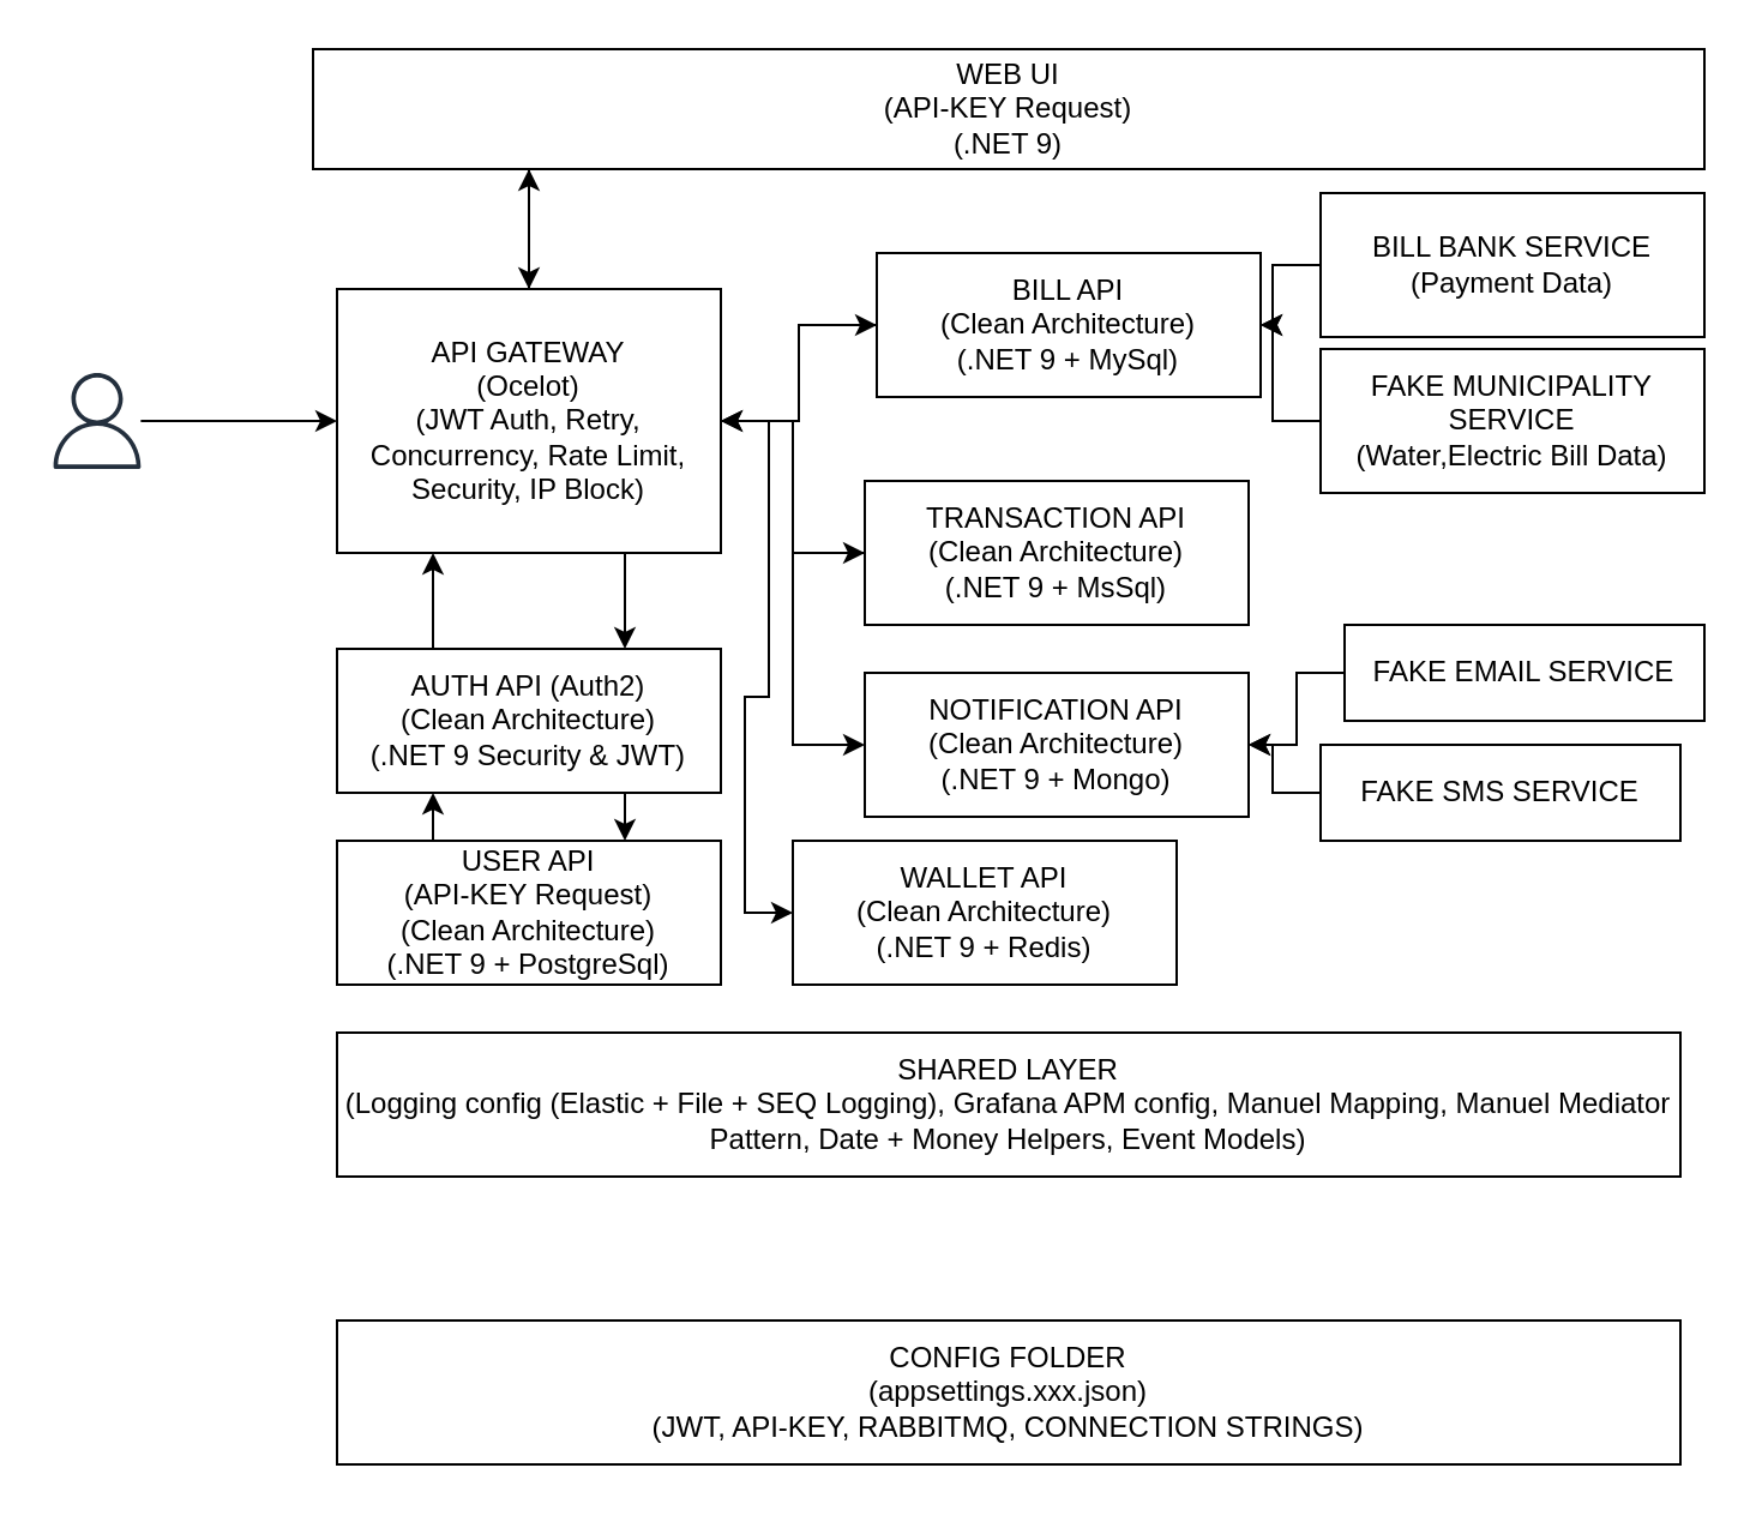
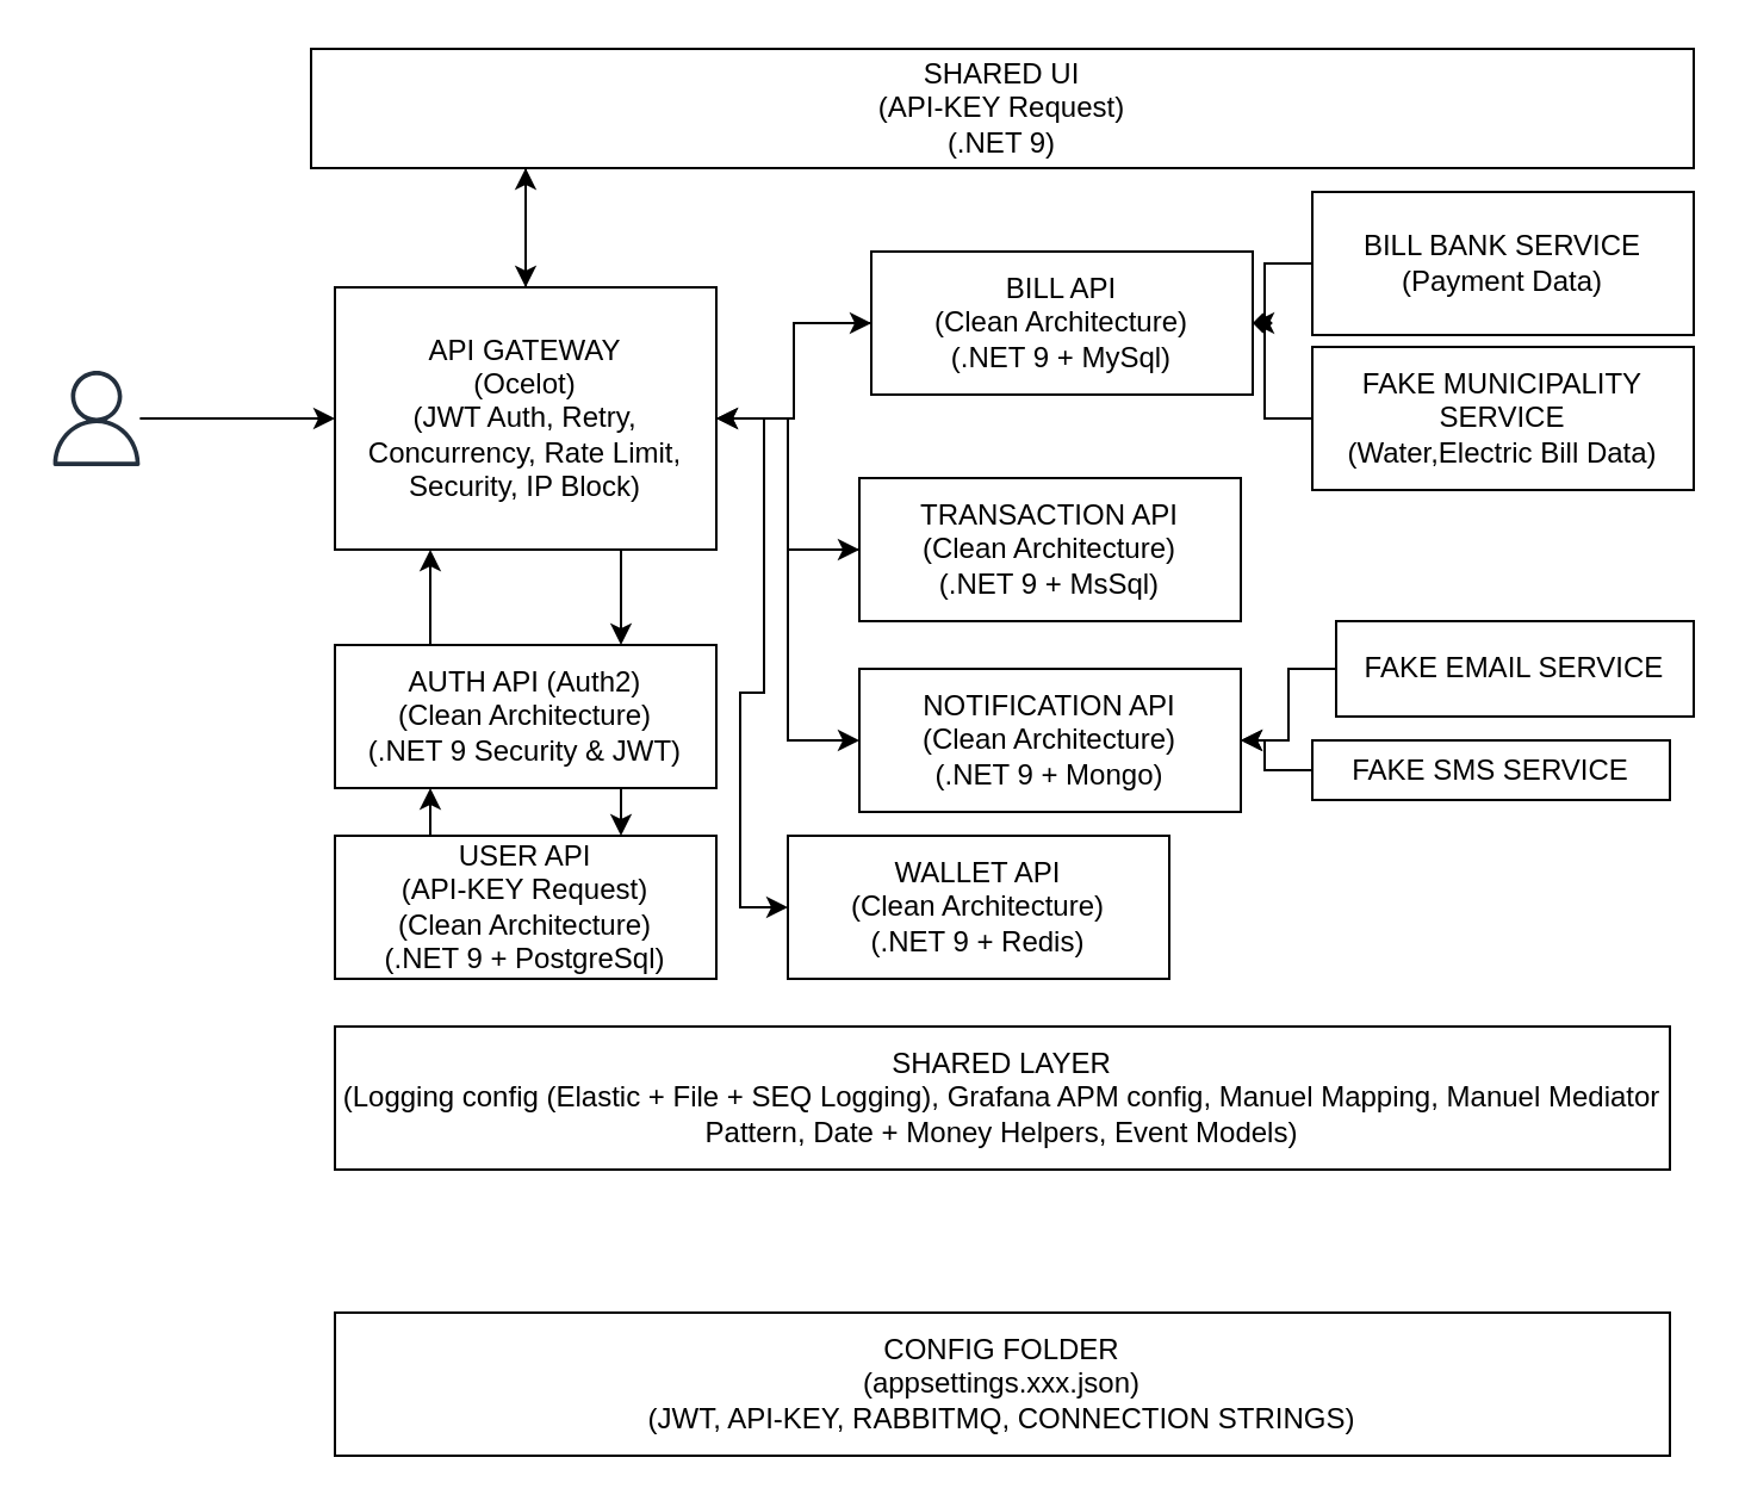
  <mxCell id="0" />
  <mxCell id="1" parent="0" />
  <mxCell id="2" style="edgeStyle=orthogonalEdgeStyle;rounded=0;orthogonalLoop=1;jettySize=auto;html=1;exitX=0.75;exitY=1;exitDx=0;exitDy=0;entryX=0.75;entryY=0;entryDx=0;entryDy=0;" edge="1" parent="1" source="7" target="12"><mxGeometry relative="1" as="geometry" /></mxCell>
  <mxCell id="3" style="edgeStyle=orthogonalEdgeStyle;rounded=0;orthogonalLoop=1;jettySize=auto;html=1;exitX=1;exitY=0.5;exitDx=0;exitDy=0;entryX=0;entryY=0.5;entryDx=0;entryDy=0;" edge="1" parent="1" source="7" target="14"><mxGeometry relative="1" as="geometry" /></mxCell>
  <mxCell id="4" style="edgeStyle=orthogonalEdgeStyle;rounded=0;orthogonalLoop=1;jettySize=auto;html=1;exitX=1;exitY=0.5;exitDx=0;exitDy=0;" edge="1" parent="1" source="7" target="16"><mxGeometry relative="1" as="geometry" /></mxCell>
  <mxCell id="5" style="edgeStyle=orthogonalEdgeStyle;rounded=0;orthogonalLoop=1;jettySize=auto;html=1;exitX=1;exitY=0.5;exitDx=0;exitDy=0;entryX=0;entryY=0.5;entryDx=0;entryDy=0;" edge="1" parent="1" source="7" target="17"><mxGeometry relative="1" as="geometry" /></mxCell>
  <mxCell id="6" style="edgeStyle=orthogonalEdgeStyle;rounded=0;orthogonalLoop=1;jettySize=auto;html=1;exitX=1;exitY=0.5;exitDx=0;exitDy=0;entryX=0;entryY=0.5;entryDx=0;entryDy=0;" edge="1" parent="1" source="7" target="18"><mxGeometry relative="1" as="geometry" /></mxCell>
  <mxCell id="7" value="API GATEWAY&lt;div&gt;(Ocelot)&lt;/div&gt;&lt;div&gt;(JWT Auth, Retry, Concurrency, Rate Limit, Security, IP Block)&lt;/div&gt;" style="rounded=0;whiteSpace=wrap;html=1;" vertex="1" parent="1"><mxGeometry x="140" y="120" width="160" height="110" as="geometry" /></mxCell>
  <mxCell id="8" style="edgeStyle=orthogonalEdgeStyle;rounded=0;orthogonalLoop=1;jettySize=auto;html=1;entryX=0;entryY=0.5;entryDx=0;entryDy=0;" edge="1" parent="1" source="9" target="7"><mxGeometry relative="1" as="geometry" /></mxCell>
  <mxCell id="9" value="" style="sketch=0;outlineConnect=0;fontColor=#232F3E;gradientColor=none;fillColor=#232F3D;strokeColor=none;dashed=0;verticalLabelPosition=bottom;verticalAlign=top;align=center;html=1;fontSize=12;fontStyle=0;aspect=fixed;pointerEvents=1;shape=mxgraph.aws4.user;" vertex="1" parent="1"><mxGeometry x="20" y="155" width="40" height="40" as="geometry" /></mxCell>
  <mxCell id="10" style="edgeStyle=orthogonalEdgeStyle;rounded=0;orthogonalLoop=1;jettySize=auto;html=1;exitX=0.25;exitY=0;exitDx=0;exitDy=0;entryX=0.25;entryY=1;entryDx=0;entryDy=0;" edge="1" parent="1" source="12" target="7"><mxGeometry relative="1" as="geometry" /></mxCell>
  <mxCell id="11" style="edgeStyle=orthogonalEdgeStyle;rounded=0;orthogonalLoop=1;jettySize=auto;html=1;exitX=0.75;exitY=1;exitDx=0;exitDy=0;entryX=0.75;entryY=0;entryDx=0;entryDy=0;" edge="1" parent="1" source="12" target="25"><mxGeometry relative="1" as="geometry" /></mxCell>
  <mxCell id="12" value="AUTH API (Auth2)&lt;br&gt;&lt;div&gt;(Clean Architecture)&lt;br&gt;&lt;div&gt;(.NET 9 Security &amp;amp; JWT)&lt;/div&gt;&lt;/div&gt;" style="rounded=0;whiteSpace=wrap;html=1;" vertex="1" parent="1"><mxGeometry x="140" y="270" width="160" height="60" as="geometry" /></mxCell>
  <mxCell id="13" style="edgeStyle=orthogonalEdgeStyle;rounded=0;orthogonalLoop=1;jettySize=auto;html=1;entryX=1;entryY=0.5;entryDx=0;entryDy=0;" edge="1" parent="1" source="14" target="7"><mxGeometry relative="1" as="geometry" /></mxCell>
  <mxCell id="14" value="BILL API&lt;div&gt;(Clean Architecture)&lt;br&gt;&lt;div&gt;(.NET 9 + MySql)&lt;/div&gt;&lt;/div&gt;" style="rounded=0;whiteSpace=wrap;html=1;" vertex="1" parent="1"><mxGeometry x="365" y="105" width="160" height="60" as="geometry" /></mxCell>
  <mxCell id="15" style="edgeStyle=orthogonalEdgeStyle;rounded=0;orthogonalLoop=1;jettySize=auto;html=1;entryX=1;entryY=0.5;entryDx=0;entryDy=0;" edge="1" parent="1" source="16" target="7"><mxGeometry relative="1" as="geometry" /></mxCell>
  <mxCell id="16" value="TRANSACTION API&lt;div&gt;(Clean Architecture)&lt;br&gt;&lt;div&gt;(.NET 9 + MsSql)&lt;/div&gt;&lt;/div&gt;" style="rounded=0;whiteSpace=wrap;html=1;" vertex="1" parent="1"><mxGeometry x="360" y="200" width="160" height="60" as="geometry" /></mxCell>
  <mxCell id="17" value="NOTIFICATION API&lt;div&gt;(Clean Architecture)&lt;br&gt;&lt;div&gt;(.NET 9 + Mongo)&lt;/div&gt;&lt;/div&gt;" style="rounded=0;whiteSpace=wrap;html=1;" vertex="1" parent="1"><mxGeometry x="360" y="280" width="160" height="60" as="geometry" /></mxCell>
  <mxCell id="18" value="WALLET API&lt;div&gt;(Clean Architecture)&lt;br&gt;&lt;div&gt;(.NET 9 + Redis)&lt;/div&gt;&lt;/div&gt;" style="rounded=0;whiteSpace=wrap;html=1;" vertex="1" parent="1"><mxGeometry x="330" y="350" width="160" height="60" as="geometry" /></mxCell>
  <mxCell id="19" value="SHARED LAYER&lt;div&gt;(Logging config (&lt;span style=&quot;background-color: transparent; color: light-dark(rgb(0, 0, 0), rgb(255, 255, 255));&quot;&gt;Elastic + File + SEQ Logging), Grafana APM config&lt;/span&gt;&lt;span style=&quot;background-color: transparent; color: light-dark(rgb(0, 0, 0), rgb(255, 255, 255));&quot;&gt;, Manuel Mapping&lt;/span&gt;&lt;span style=&quot;background-color: transparent; color: light-dark(rgb(0, 0, 0), rgb(255, 255, 255));&quot;&gt;, Manuel Mediator Pattern, Date + Money Helpers, Event Models)&lt;/span&gt;&lt;/div&gt;" style="rounded=0;whiteSpace=wrap;html=1;" vertex="1" parent="1"><mxGeometry x="140" y="430" width="560" height="60" as="geometry" /></mxCell>
- <mxCell id="20" style="edgeStyle=orthogonalEdgeStyle;rounded=0;orthogonalLoop=1;jettySize=auto;html=1;exitX=0;exitY=0.5;exitDx=0;exitDy=0;" edge="1" parent="1" source="21" target="14"><mxGeometry relative="1" as="geometry" /></mxCell>
+ <mxCell id="20" style="edgeStyle=orthogonalEdgeStyle;rounded=0;orthogonalLoop=1;jettySize=auto;html=1;exitX=0;exitY=0.5;exitDx=0;exitDy=0;endArrow=diamond;" edge="1" parent="1" source="21" target="14"><mxGeometry relative="1" as="geometry" /></mxCell>
  <mxCell id="21" value="BILL BANK SERVICE&lt;div&gt;(Payment Data)&lt;/div&gt;" style="rounded=0;whiteSpace=wrap;html=1;" vertex="1" parent="1"><mxGeometry x="550" y="80" width="160" height="60" as="geometry" /></mxCell>
  <mxCell id="22" style="edgeStyle=orthogonalEdgeStyle;rounded=0;orthogonalLoop=1;jettySize=auto;html=1;entryX=1;entryY=0.5;entryDx=0;entryDy=0;" edge="1" parent="1" source="23" target="14"><mxGeometry relative="1" as="geometry" /></mxCell>
  <mxCell id="23" value="FAKE MUNICIPALITY SERVICE&lt;div&gt;(Water,Electric Bill Data)&lt;/div&gt;" style="rounded=0;whiteSpace=wrap;html=1;" vertex="1" parent="1"><mxGeometry x="550" y="145" width="160" height="60" as="geometry" /></mxCell>
  <mxCell id="24" style="edgeStyle=orthogonalEdgeStyle;rounded=0;orthogonalLoop=1;jettySize=auto;html=1;exitX=0.25;exitY=0;exitDx=0;exitDy=0;entryX=0.25;entryY=1;entryDx=0;entryDy=0;" edge="1" parent="1" source="25" target="12"><mxGeometry relative="1" as="geometry" /></mxCell>
  <mxCell id="25" value="USER API&lt;div&gt;(API-KEY Request)&lt;br&gt;&lt;div&gt;(Clean Architecture)&lt;br&gt;&lt;div&gt;(.NET 9 + PostgreSql)&lt;/div&gt;&lt;/div&gt;&lt;/div&gt;" style="rounded=0;whiteSpace=wrap;html=1;" vertex="1" parent="1"><mxGeometry x="140" y="350" width="160" height="60" as="geometry" /></mxCell>
  <mxCell id="26" style="edgeStyle=orthogonalEdgeStyle;rounded=0;orthogonalLoop=1;jettySize=auto;html=1;entryX=1;entryY=0.5;entryDx=0;entryDy=0;" edge="1" parent="1" source="27" target="17"><mxGeometry relative="1" as="geometry" /></mxCell>
  <mxCell id="27" value="FAKE EMAIL SERVICE" style="rounded=0;whiteSpace=wrap;html=1;" vertex="1" parent="1"><mxGeometry x="560" y="260" width="150" height="40" as="geometry" /></mxCell>
  <mxCell id="28" style="edgeStyle=orthogonalEdgeStyle;rounded=0;orthogonalLoop=1;jettySize=auto;html=1;entryX=1;entryY=0.5;entryDx=0;entryDy=0;" edge="1" parent="1" source="29" target="17"><mxGeometry relative="1" as="geometry" /></mxCell>
- <mxCell id="29" value="FAKE SMS SERVICE" style="rounded=0;whiteSpace=wrap;html=1;" vertex="1" parent="1"><mxGeometry x="550" y="310" width="150" height="40" as="geometry" /></mxCell>
+ <mxCell id="29" value="FAKE SMS SERVICE" style="rounded=0;whiteSpace=wrap;html=1;" vertex="1" parent="1"><mxGeometry x="550" y="310" width="150" height="25" as="geometry" /></mxCell>
  <mxCell id="30" value="CONFIG FOLDER&lt;div&gt;(appsettings.xxx.json)&lt;br&gt;&lt;div&gt;(JWT, API-KEY, RABBITMQ, CONNECTION STRINGS)&lt;/div&gt;&lt;/div&gt;" style="rounded=0;whiteSpace=wrap;html=1;" vertex="1" parent="1"><mxGeometry x="140" y="550" width="560" height="60" as="geometry" /></mxCell>
  <mxCell id="31" style="edgeStyle=orthogonalEdgeStyle;rounded=0;orthogonalLoop=1;jettySize=auto;html=1;exitX=0.25;exitY=1;exitDx=0;exitDy=0;entryX=0.5;entryY=0;entryDx=0;entryDy=0;" edge="1" parent="1" source="32" target="7"><mxGeometry relative="1" as="geometry"><Array as="points"><mxPoint x="220" y="70" /></Array></mxGeometry></mxCell>
- <mxCell id="32" value="WEB UI&lt;div&gt;(API-KEY Request)&lt;br&gt;&lt;div&gt;(.NET 9)&lt;/div&gt;&lt;/div&gt;" style="rounded=0;whiteSpace=wrap;html=1;" vertex="1" parent="1"><mxGeometry x="130" y="20" width="580" height="50" as="geometry" /></mxCell>
+ <mxCell id="32" value="SHARED UI&lt;div&gt;(API-KEY Request)&lt;br&gt;&lt;div&gt;(.NET 9)&lt;/div&gt;&lt;/div&gt;" style="rounded=0;whiteSpace=wrap;html=1;" vertex="1" parent="1"><mxGeometry x="130" y="20" width="580" height="50" as="geometry" /></mxCell>
  <mxCell id="33" style="edgeStyle=orthogonalEdgeStyle;rounded=0;orthogonalLoop=1;jettySize=auto;html=1;exitX=0.75;exitY=0;exitDx=0;exitDy=0;" edge="1" parent="1" source="7"><mxGeometry relative="1" as="geometry"><mxPoint x="220" y="70" as="targetPoint" /><Array as="points"><mxPoint x="220" y="120" /><mxPoint x="220" y="70" /></Array></mxGeometry></mxCell>
